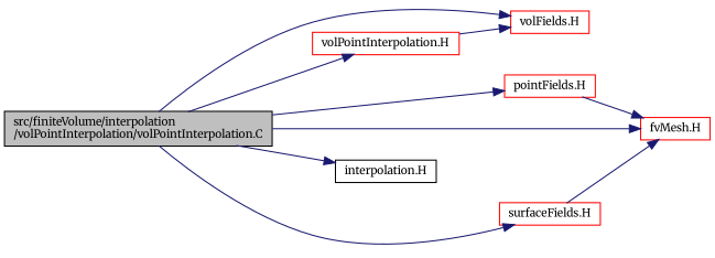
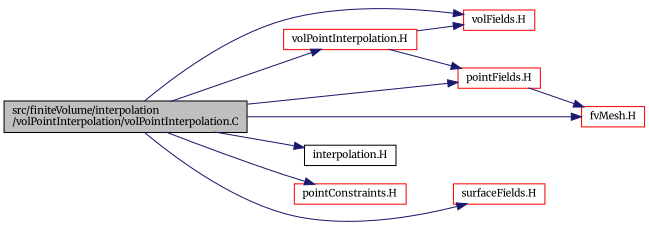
  digraph {
    fontname=Merriweather
    rankdir=LR
    node [color=red fontname=Merriweather fontsize=10 shape=record]
    edge [color=midnightblue fontname=Merriweather fontsize=10 labelfontname=FreeSans labelfontsize=10 style=solid]
    n1 [color=black fillcolor=grey75 fontcolor=black height=0.2 label="src/finiteVolume/interpolation\l/volPointInterpolation/volPointInterpolation.C" style=filled width=0.4]
    n2 [height=0.2 label="volPointInterpolation.H" width=0.4]
    n3 [height=0.2 label="volFields.H" width=0.4]
    n4 [height=0.2 label="fvMesh.H" width=0.4]
    n5 [height=0.2 label="pointFields.H" width=0.4]
    n6 [color=black height=0.2 label="interpolation.H" width=0.4]
+   n7 [height=0.2 label="pointConstraints.H" width=0.4]
    n8 [height=0.2 label="surfaceFields.H" width=0.4]
    n1 -> n2
    n1 -> n3
    n1 -> n4
    n1 -> n5
    n1 -> n6
+   n1 -> n7
    n1 -> n8
    n2 -> n3
+   n2 -> n5
    n5 -> n4
-   n8 -> n4
  }
